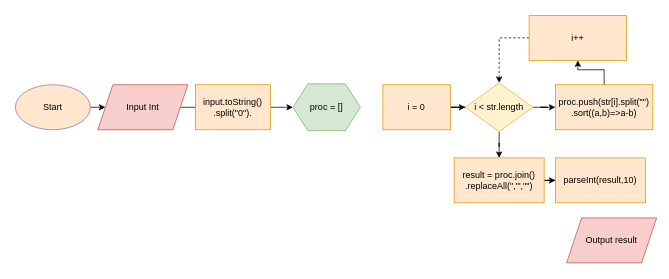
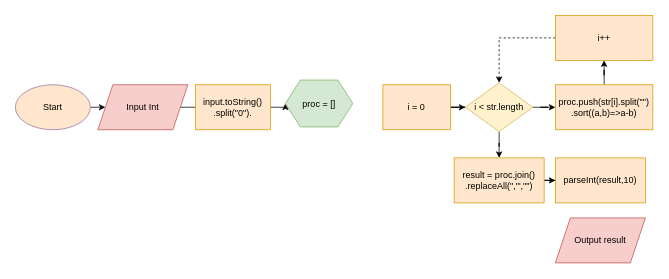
  <mxCell id="0" />
  <mxCell id="1" parent="0" />
  <mxCell id="2" value="" style="edgeStyle=orthogonalEdgeStyle;rounded=0;orthogonalLoop=1;jettySize=auto;html=1;" edge="1" parent="1" source="3"><mxGeometry relative="1" as="geometry"><mxPoint x="140" y="142.5" as="targetPoint" /></mxGeometry></mxCell>
  <mxCell id="3" value="Start" style="ellipse;whiteSpace=wrap;html=1;fillColor=#ffe6cc;strokeColor=#9673a6;" vertex="1" parent="1"><mxGeometry x="20" y="112.5" width="100" height="60" as="geometry" /></mxCell>
  <mxCell id="4" value="" style="edgeStyle=orthogonalEdgeStyle;rounded=0;orthogonalLoop=1;jettySize=auto;html=1;" edge="1" parent="1" source="5"><mxGeometry relative="1" as="geometry"><mxPoint x="260" y="142.5" as="targetPoint" /></mxGeometry></mxCell>
  <mxCell id="5" value="Input Int" style="shape=parallelogram;perimeter=parallelogramPerimeter;whiteSpace=wrap;html=1;fixedSize=1;fillColor=#f8cecc;strokeColor=#b85450;" vertex="1" parent="1"><mxGeometry x="130" y="112.5" width="120" height="60" as="geometry" /></mxCell>
  <mxCell id="6" value="" style="edgeStyle=orthogonalEdgeStyle;rounded=0;orthogonalLoop=1;jettySize=auto;html=1;" edge="1" parent="1" source="7" target="13"><mxGeometry relative="1" as="geometry" /></mxCell>
  <mxCell id="7" value="input.toString()&lt;br&gt;.split(&quot;0&quot;)." style="rounded=0;whiteSpace=wrap;html=1;fillColor=#ffe6cc;strokeColor=#d79b00;" vertex="1" parent="1"><mxGeometry x="260" y="112.5" width="100" height="60" as="geometry" /></mxCell>
  <mxCell id="8" value="" style="edgeStyle=orthogonalEdgeStyle;rounded=0;orthogonalLoop=1;jettySize=auto;html=1;" edge="1" parent="1" source="9" target="12"><mxGeometry relative="1" as="geometry" /></mxCell>
  <mxCell id="9" value="i = 0" style="whiteSpace=wrap;html=1;rounded=0;fillColor=#ffe6cc;strokeColor=#d79b00;" vertex="1" parent="1"><mxGeometry x="510" y="112.5" width="90" height="60" as="geometry" /></mxCell>
  <mxCell id="10" value="" style="edgeStyle=orthogonalEdgeStyle;rounded=0;orthogonalLoop=1;jettySize=auto;html=1;" edge="1" parent="1" source="12" target="15"><mxGeometry relative="1" as="geometry" /></mxCell>
  <mxCell id="11" value="" style="edgeStyle=orthogonalEdgeStyle;rounded=0;orthogonalLoop=1;jettySize=auto;html=1;" edge="1" parent="1" source="12" target="19"><mxGeometry relative="1" as="geometry" /></mxCell>
  <mxCell id="12" value="i &amp;lt; str.length" style="rhombus;whiteSpace=wrap;html=1;rounded=0;fillColor=#fff2cc;strokeColor=#d6b656;" vertex="1" parent="1"><mxGeometry x="620" y="110" width="90" height="65" as="geometry" /></mxCell>
- <mxCell id="13" value="proc = []" style="shape=hexagon;perimeter=hexagonPerimeter2;whiteSpace=wrap;html=1;fixedSize=1;fillColor=#d5e8d4;strokeColor=#82b366;" vertex="1" parent="1"><mxGeometry x="390" y="111.25" width="90" height="62.5" as="geometry" /></mxCell>
+ <mxCell id="13" value="proc = []" style="shape=hexagon;perimeter=hexagonPerimeter2;whiteSpace=wrap;html=1;fixedSize=1;fillColor=#d5e8d4;strokeColor=#82b366;" vertex="1" parent="1"><mxGeometry x="380" y="106.25" width="90" height="62.5" as="geometry" /></mxCell>
  <mxCell id="14" value="" style="edgeStyle=orthogonalEdgeStyle;rounded=0;orthogonalLoop=1;jettySize=auto;html=1;" edge="1" parent="1" source="15" target="17"><mxGeometry relative="1" as="geometry" /></mxCell>
  <mxCell id="15" value="proc.push(str[i].split(&quot;&quot;)&lt;br&gt;.sort((a,b)=&amp;gt;a-b)" style="whiteSpace=wrap;html=1;rounded=0;fillColor=#ffe6cc;strokeColor=#d79b00;" vertex="1" parent="1"><mxGeometry x="740" y="112.5" width="130" height="60" as="geometry" /></mxCell>
  <mxCell id="16" style="edgeStyle=orthogonalEdgeStyle;rounded=0;orthogonalLoop=1;jettySize=auto;html=1;exitX=0;exitY=0.5;exitDx=0;exitDy=0;entryX=0.5;entryY=0;entryDx=0;entryDy=0;dashed=1;" edge="1" parent="1" source="17" target="12"><mxGeometry relative="1" as="geometry" /></mxCell>
- <mxCell id="17" value="i++" style="whiteSpace=wrap;html=1;rounded=0;fillColor=#ffe6cc;strokeColor=#d79b00;" vertex="1" parent="1"><mxGeometry x="705" y="20" width="130" height="60" as="geometry" /></mxCell>
+ <mxCell id="17" value="i++" style="whiteSpace=wrap;html=1;rounded=0;fillColor=#ffe6cc;strokeColor=#d79b00;" vertex="1" parent="1"><mxGeometry x="740" y="20" width="130" height="60" as="geometry" /></mxCell>
  <mxCell id="18" value="" style="edgeStyle=orthogonalEdgeStyle;rounded=0;orthogonalLoop=1;jettySize=auto;html=1;" edge="1" parent="1" source="19" target="20"><mxGeometry relative="1" as="geometry" /></mxCell>
  <mxCell id="19" value="result = proc.join()&lt;br&gt;.replaceAll(&quot;,&quot;',&quot;&quot;)" style="whiteSpace=wrap;html=1;rounded=0;fillColor=#ffe6cc;strokeColor=#d79b00;" vertex="1" parent="1"><mxGeometry x="605" y="210" width="120" height="60" as="geometry" /></mxCell>
  <mxCell id="20" value="parseInt(result,10)" style="whiteSpace=wrap;html=1;rounded=0;fillColor=#ffe6cc;strokeColor=#d79b00;" vertex="1" parent="1"><mxGeometry x="740" y="210" width="120" height="60" as="geometry" /></mxCell>
- <mxCell id="21" value="Output result" style="shape=parallelogram;perimeter=parallelogramPerimeter;whiteSpace=wrap;html=1;fixedSize=1;rounded=0;fillColor=#f8cecc;strokeColor=#b85450;" vertex="1" parent="1"><mxGeometry x="755" y="290" width="120" height="60" as="geometry" /></mxCell>
+ <mxCell id="21" value="Output result" style="shape=parallelogram;perimeter=parallelogramPerimeter;whiteSpace=wrap;html=1;fixedSize=1;rounded=0;fillColor=#f8cecc;strokeColor=#b85450;" vertex="1" parent="1"><mxGeometry x="740" y="290" width="120" height="60" as="geometry" /></mxCell>
